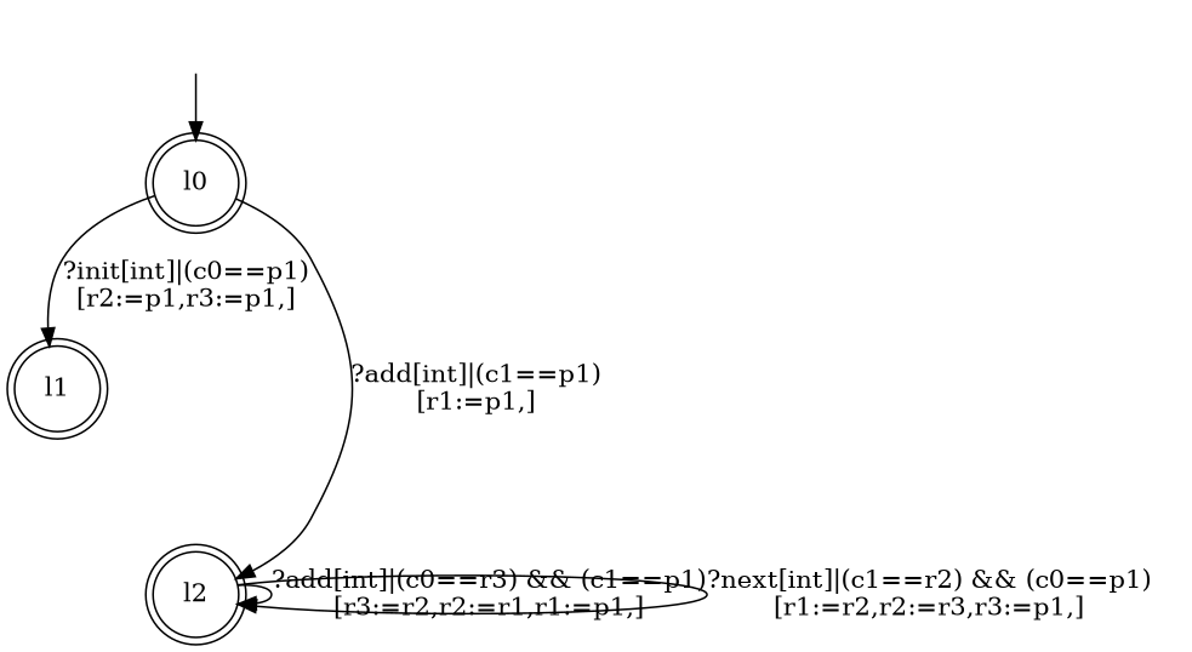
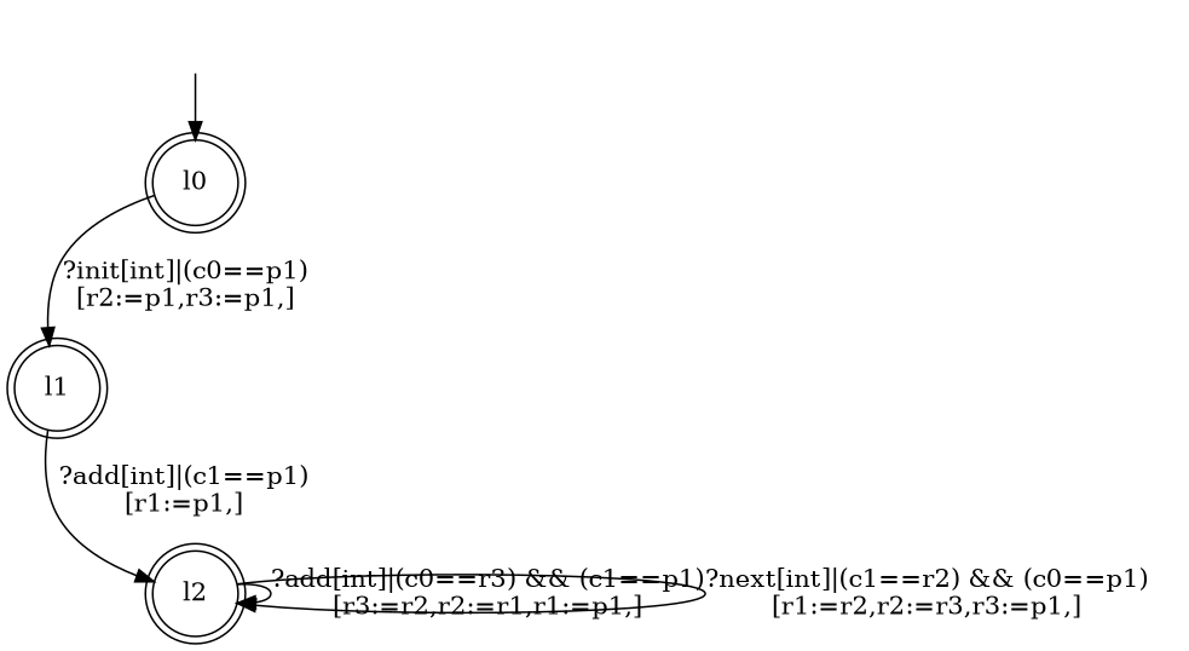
  digraph {
    node [shape=doublecircle]
    "" [shape=none]
    l0
    l1
    l2
    "" -> l0
    l0 -> l1 [label=<?init[int]|(c0==p1)<BR />[r2:=p1,r3:=p1,]>]
-   l0 -> l2 [label=<?add[int]|(c1==p1)<BR />[r1:=p1,]>]
+   l1 -> l2 [label=<?add[int]|(c1==p1)<BR />[r1:=p1,]>]
    l2 -> l2 [label=<?add[int]|(c0==r3) &amp;&amp; (c1==p1)<BR />[r3:=r2,r2:=r1,r1:=p1,]>]
    l2 -> l2 [label=<?next[int]|(c1==r2) &amp;&amp; (c0==p1)<BR />[r1:=r2,r2:=r3,r3:=p1,]>]
  }
